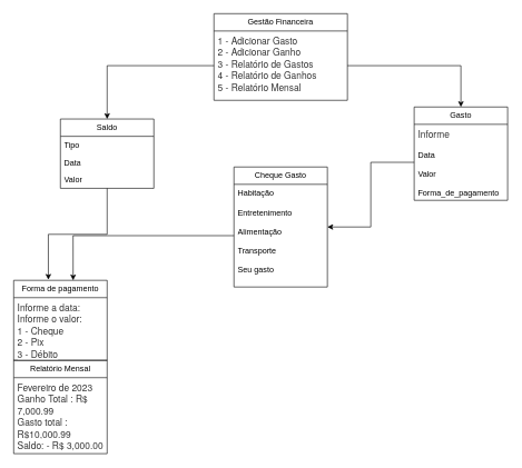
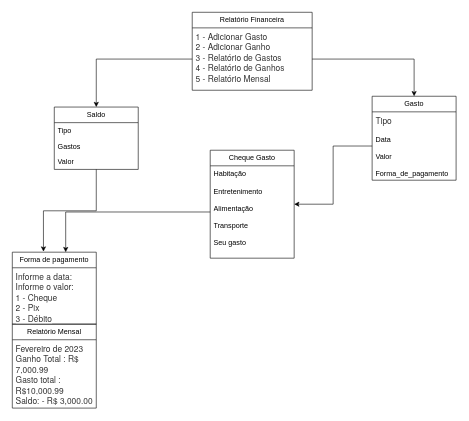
  <mxCell id="0" />
  <mxCell id="1" parent="0" />
- <mxCell id="2" value="Gestão Financeira" style="swimlane;fontStyle=0;childLayout=stackLayout;horizontal=1;startSize=26;fillColor=none;horizontalStack=0;resizeParent=1;resizeParentMax=0;resizeLast=0;collapsible=1;marginBottom=0;whiteSpace=wrap;html=1;" parent="1" vertex="1"><mxGeometry x="320" y="20" width="200" height="130" as="geometry" /></mxCell>
+ <mxCell id="2" value="Relatório Financeira" style="swimlane;fontStyle=0;childLayout=stackLayout;horizontal=1;startSize=26;fillColor=none;horizontalStack=0;resizeParent=1;resizeParentMax=0;resizeLast=0;collapsible=1;marginBottom=0;whiteSpace=wrap;html=1;" parent="1" vertex="1"><mxGeometry x="320" y="20" width="200" height="130" as="geometry" /></mxCell>
  <mxCell id="3" value="&lt;span style=&quot;color: rgb(51, 51, 51); font-family: &amp;quot;Helvetica Neue&amp;quot;, Helvetica, Arial, sans-serif; font-size: 14px; background-color: rgb(255, 255, 255);&quot;&gt;1 - Adicionar Gasto&lt;/span&gt;&lt;br style=&quot;box-sizing: border-box; color: rgb(51, 51, 51); font-family: &amp;quot;Helvetica Neue&amp;quot;, Helvetica, Arial, sans-serif; font-size: 14px; background-color: rgb(255, 255, 255);&quot;&gt;&lt;span style=&quot;color: rgb(51, 51, 51); font-family: &amp;quot;Helvetica Neue&amp;quot;, Helvetica, Arial, sans-serif; font-size: 14px; background-color: rgb(255, 255, 255);&quot;&gt;2 - Adicionar Ganho&lt;/span&gt;&lt;br style=&quot;box-sizing: border-box; color: rgb(51, 51, 51); font-family: &amp;quot;Helvetica Neue&amp;quot;, Helvetica, Arial, sans-serif; font-size: 14px; background-color: rgb(255, 255, 255);&quot;&gt;&lt;span style=&quot;color: rgb(51, 51, 51); font-family: &amp;quot;Helvetica Neue&amp;quot;, Helvetica, Arial, sans-serif; font-size: 14px; background-color: rgb(255, 255, 255);&quot;&gt;3 - Relatório de Gastos&lt;/span&gt;&lt;br style=&quot;box-sizing: border-box; color: rgb(51, 51, 51); font-family: &amp;quot;Helvetica Neue&amp;quot;, Helvetica, Arial, sans-serif; font-size: 14px; background-color: rgb(255, 255, 255);&quot;&gt;&lt;span style=&quot;color: rgb(51, 51, 51); font-family: &amp;quot;Helvetica Neue&amp;quot;, Helvetica, Arial, sans-serif; font-size: 14px; background-color: rgb(255, 255, 255);&quot;&gt;4 - Relatório de Ganhos&lt;/span&gt;&lt;br style=&quot;box-sizing: border-box; color: rgb(51, 51, 51); font-family: &amp;quot;Helvetica Neue&amp;quot;, Helvetica, Arial, sans-serif; font-size: 14px; background-color: rgb(255, 255, 255);&quot;&gt;&lt;span style=&quot;color: rgb(51, 51, 51); font-family: &amp;quot;Helvetica Neue&amp;quot;, Helvetica, Arial, sans-serif; font-size: 14px; background-color: rgb(255, 255, 255);&quot;&gt;5 - Relatório Mensal&lt;/span&gt;" style="text;strokeColor=none;fillColor=none;align=left;verticalAlign=top;spacingLeft=4;spacingRight=4;overflow=hidden;rotatable=0;points=[[0,0.5],[1,0.5]];portConstraint=eastwest;whiteSpace=wrap;html=1;" parent="2" vertex="1"><mxGeometry y="26" width="200" height="104" as="geometry" /></mxCell>
  <mxCell id="4" value="Gasto" style="swimlane;fontStyle=0;childLayout=stackLayout;horizontal=1;startSize=26;fillColor=none;horizontalStack=0;resizeParent=1;resizeParentMax=0;resizeLast=0;collapsible=1;marginBottom=0;whiteSpace=wrap;html=1;" parent="1" vertex="1"><mxGeometry x="620" y="160" width="140" height="140" as="geometry" /></mxCell>
- <mxCell id="5" value="&lt;font face=&quot;Helvetica Neue, Helvetica, Arial, sans-serif&quot; color=&quot;#333333&quot;&gt;&lt;span style=&quot;font-size: 14px; background-color: rgb(255, 255, 255);&quot;&gt;Informe&lt;br&gt;&lt;/span&gt;&lt;/font&gt;&lt;br&gt;Data&lt;br&gt;&lt;br&gt;Valor&lt;br&gt;&lt;br&gt;Forma_de_pagamento" style="text;strokeColor=none;fillColor=none;align=left;verticalAlign=top;spacingLeft=4;spacingRight=4;overflow=hidden;rotatable=0;points=[[0,0.5],[1,0.5]];portConstraint=eastwest;whiteSpace=wrap;html=1;" parent="4" vertex="1"><mxGeometry y="26" width="140" height="114" as="geometry" /></mxCell>
+ <mxCell id="5" value="&lt;font face=&quot;Helvetica Neue, Helvetica, Arial, sans-serif&quot; color=&quot;#333333&quot;&gt;&lt;span style=&quot;font-size: 14px; background-color: rgb(255, 255, 255);&quot;&gt;Tipo&lt;br&gt;&lt;/span&gt;&lt;/font&gt;&lt;br&gt;Data&lt;br&gt;&lt;br&gt;Valor&lt;br&gt;&lt;br&gt;Forma_de_pagamento" style="text;strokeColor=none;fillColor=none;align=left;verticalAlign=top;spacingLeft=4;spacingRight=4;overflow=hidden;rotatable=0;points=[[0,0.5],[1,0.5]];portConstraint=eastwest;whiteSpace=wrap;html=1;" parent="4" vertex="1"><mxGeometry y="26" width="140" height="114" as="geometry" /></mxCell>
  <mxCell id="6" value="Forma de pagamento" style="swimlane;fontStyle=0;childLayout=stackLayout;horizontal=1;startSize=26;fillColor=none;horizontalStack=0;resizeParent=1;resizeParentMax=0;resizeLast=0;collapsible=1;marginBottom=0;whiteSpace=wrap;html=1;" parent="1" vertex="1"><mxGeometry x="20" y="420" width="140" height="120" as="geometry" /></mxCell>
  <mxCell id="7" value="&lt;span style=&quot;color: rgb(51, 51, 51); font-family: &amp;quot;Helvetica Neue&amp;quot;, Helvetica, Arial, sans-serif; font-size: 14px; background-color: rgb(255, 255, 255);&quot;&gt;Informe a data:&lt;/span&gt;&lt;br style=&quot;box-sizing: border-box; color: rgb(51, 51, 51); font-family: &amp;quot;Helvetica Neue&amp;quot;, Helvetica, Arial, sans-serif; font-size: 14px; background-color: rgb(255, 255, 255);&quot;&gt;&lt;span style=&quot;color: rgb(51, 51, 51); font-family: &amp;quot;Helvetica Neue&amp;quot;, Helvetica, Arial, sans-serif; font-size: 14px; background-color: rgb(255, 255, 255);&quot;&gt;Informe o valor:&lt;/span&gt;&lt;br style=&quot;box-sizing: border-box; color: rgb(51, 51, 51); font-family: &amp;quot;Helvetica Neue&amp;quot;, Helvetica, Arial, sans-serif; font-size: 14px; background-color: rgb(255, 255, 255);&quot;&gt;&lt;span style=&quot;color: rgb(51, 51, 51); font-family: &amp;quot;Helvetica Neue&amp;quot;, Helvetica, Arial, sans-serif; font-size: 14px; background-color: rgb(255, 255, 255);&quot;&gt;1 - Cheque&lt;/span&gt;&lt;br style=&quot;box-sizing: border-box; color: rgb(51, 51, 51); font-family: &amp;quot;Helvetica Neue&amp;quot;, Helvetica, Arial, sans-serif; font-size: 14px; background-color: rgb(255, 255, 255);&quot;&gt;&lt;span style=&quot;color: rgb(51, 51, 51); font-family: &amp;quot;Helvetica Neue&amp;quot;, Helvetica, Arial, sans-serif; font-size: 14px; background-color: rgb(255, 255, 255);&quot;&gt;2 - Pix&lt;/span&gt;&lt;br style=&quot;box-sizing: border-box; color: rgb(51, 51, 51); font-family: &amp;quot;Helvetica Neue&amp;quot;, Helvetica, Arial, sans-serif; font-size: 14px; background-color: rgb(255, 255, 255);&quot;&gt;&lt;span style=&quot;color: rgb(51, 51, 51); font-family: &amp;quot;Helvetica Neue&amp;quot;, Helvetica, Arial, sans-serif; font-size: 14px; background-color: rgb(255, 255, 255);&quot;&gt;3 - Débito&lt;/span&gt;" style="text;strokeColor=none;fillColor=none;align=left;verticalAlign=top;spacingLeft=4;spacingRight=4;overflow=hidden;rotatable=0;points=[[0,0.5],[1,0.5]];portConstraint=eastwest;whiteSpace=wrap;html=1;" parent="6" vertex="1"><mxGeometry y="26" width="140" height="94" as="geometry" /></mxCell>
  <mxCell id="8" value="Relatório Mensal" style="swimlane;fontStyle=0;childLayout=stackLayout;horizontal=1;startSize=26;fillColor=none;horizontalStack=0;resizeParent=1;resizeParentMax=0;resizeLast=0;collapsible=1;marginBottom=0;whiteSpace=wrap;html=1;" parent="1" vertex="1"><mxGeometry x="20" y="540" width="140" height="140" as="geometry" /></mxCell>
  <mxCell id="9" value="&lt;span style=&quot;color: rgb(51, 51, 51); font-family: &amp;quot;Helvetica Neue&amp;quot;, Helvetica, Arial, sans-serif; font-size: 14px; background-color: rgb(255, 255, 255);&quot;&gt;Fevereiro de 2023&lt;/span&gt;&lt;br style=&quot;box-sizing: border-box; color: rgb(51, 51, 51); font-family: &amp;quot;Helvetica Neue&amp;quot;, Helvetica, Arial, sans-serif; font-size: 14px; background-color: rgb(255, 255, 255);&quot;&gt;&lt;span style=&quot;color: rgb(51, 51, 51); font-family: &amp;quot;Helvetica Neue&amp;quot;, Helvetica, Arial, sans-serif; font-size: 14px; background-color: rgb(255, 255, 255);&quot;&gt;Ganho Total : R$ 7,000.99&lt;/span&gt;&lt;br style=&quot;box-sizing: border-box; color: rgb(51, 51, 51); font-family: &amp;quot;Helvetica Neue&amp;quot;, Helvetica, Arial, sans-serif; font-size: 14px; background-color: rgb(255, 255, 255);&quot;&gt;&lt;span style=&quot;color: rgb(51, 51, 51); font-family: &amp;quot;Helvetica Neue&amp;quot;, Helvetica, Arial, sans-serif; font-size: 14px; background-color: rgb(255, 255, 255);&quot;&gt;Gasto total : R$10,000.99&lt;/span&gt;&lt;br style=&quot;box-sizing: border-box; color: rgb(51, 51, 51); font-family: &amp;quot;Helvetica Neue&amp;quot;, Helvetica, Arial, sans-serif; font-size: 14px; background-color: rgb(255, 255, 255);&quot;&gt;&lt;span style=&quot;color: rgb(51, 51, 51); font-family: &amp;quot;Helvetica Neue&amp;quot;, Helvetica, Arial, sans-serif; font-size: 14px; background-color: rgb(255, 255, 255);&quot;&gt;Saldo: - R$ 3,000.00&lt;/span&gt;" style="text;strokeColor=none;fillColor=none;align=left;verticalAlign=top;spacingLeft=4;spacingRight=4;overflow=hidden;rotatable=0;points=[[0,0.5],[1,0.5]];portConstraint=eastwest;whiteSpace=wrap;html=1;" parent="8" vertex="1"><mxGeometry y="26" width="140" height="114" as="geometry" /></mxCell>
  <mxCell id="10" style="edgeStyle=orthogonalEdgeStyle;rounded=0;orthogonalLoop=1;jettySize=auto;html=1;entryX=0.371;entryY=-0.008;entryDx=0;entryDy=0;entryPerimeter=0;" edge="1" parent="1" source="11" target="6"><mxGeometry relative="1" as="geometry" /></mxCell>
  <mxCell id="11" value="Saldo" style="swimlane;fontStyle=0;childLayout=stackLayout;horizontal=1;startSize=26;fillColor=none;horizontalStack=0;resizeParent=1;resizeParentMax=0;resizeLast=0;collapsible=1;marginBottom=0;whiteSpace=wrap;html=1;" parent="1" vertex="1"><mxGeometry x="90" y="178" width="140" height="104" as="geometry" /></mxCell>
  <mxCell id="12" value="Tipo" style="text;strokeColor=none;fillColor=none;align=left;verticalAlign=top;spacingLeft=4;spacingRight=4;overflow=hidden;rotatable=0;points=[[0,0.5],[1,0.5]];portConstraint=eastwest;whiteSpace=wrap;html=1;" parent="11" vertex="1"><mxGeometry y="26" width="140" height="26" as="geometry" /></mxCell>
- <mxCell id="13" value="Data" style="text;strokeColor=none;fillColor=none;align=left;verticalAlign=top;spacingLeft=4;spacingRight=4;overflow=hidden;rotatable=0;points=[[0,0.5],[1,0.5]];portConstraint=eastwest;whiteSpace=wrap;html=1;" parent="11" vertex="1"><mxGeometry y="52" width="140" height="26" as="geometry" /></mxCell>
+ <mxCell id="13" value="Gastos" style="text;strokeColor=none;fillColor=none;align=left;verticalAlign=top;spacingLeft=4;spacingRight=4;overflow=hidden;rotatable=0;points=[[0,0.5],[1,0.5]];portConstraint=eastwest;whiteSpace=wrap;html=1;" parent="11" vertex="1"><mxGeometry y="52" width="140" height="26" as="geometry" /></mxCell>
  <mxCell id="14" value="Valor" style="text;strokeColor=none;fillColor=none;align=left;verticalAlign=top;spacingLeft=4;spacingRight=4;overflow=hidden;rotatable=0;points=[[0,0.5],[1,0.5]];portConstraint=eastwest;whiteSpace=wrap;html=1;" parent="11" vertex="1"><mxGeometry y="78" width="140" height="26" as="geometry" /></mxCell>
  <mxCell id="15" value="Cheque Gasto" style="swimlane;fontStyle=0;childLayout=stackLayout;horizontal=1;startSize=26;fillColor=none;horizontalStack=0;resizeParent=1;resizeParentMax=0;resizeLast=0;collapsible=1;marginBottom=0;whiteSpace=wrap;html=1;" parent="1" vertex="1"><mxGeometry x="350" y="250" width="140" height="180" as="geometry" /></mxCell>
  <mxCell id="16" value="Habitação&lt;br&gt;&lt;br&gt;Entretenimento&lt;br&gt;&lt;br&gt;Alimentação&lt;br&gt;&lt;br&gt;Transporte&amp;nbsp;&lt;br&gt;&lt;br&gt;Seu gasto&lt;br&gt;" style="text;strokeColor=none;fillColor=none;align=left;verticalAlign=top;spacingLeft=4;spacingRight=4;overflow=hidden;rotatable=0;points=[[0,0.5],[1,0.5]];portConstraint=eastwest;whiteSpace=wrap;html=1;" parent="15" vertex="1"><mxGeometry y="26" width="140" height="154" as="geometry" /></mxCell>
  <mxCell id="17" style="edgeStyle=orthogonalEdgeStyle;rounded=0;orthogonalLoop=1;jettySize=auto;html=1;entryX=0.5;entryY=0;entryDx=0;entryDy=0;" edge="1" parent="1" source="3" target="11"><mxGeometry relative="1" as="geometry" /></mxCell>
  <mxCell id="18" style="edgeStyle=orthogonalEdgeStyle;rounded=0;orthogonalLoop=1;jettySize=auto;html=1;" edge="1" parent="1" source="3" target="4"><mxGeometry relative="1" as="geometry" /></mxCell>
  <mxCell id="19" style="edgeStyle=orthogonalEdgeStyle;rounded=0;orthogonalLoop=1;jettySize=auto;html=1;" edge="1" parent="1" source="5" target="15"><mxGeometry relative="1" as="geometry" /></mxCell>
  <mxCell id="20" style="edgeStyle=orthogonalEdgeStyle;rounded=0;orthogonalLoop=1;jettySize=auto;html=1;entryX=0.636;entryY=0;entryDx=0;entryDy=0;entryPerimeter=0;" edge="1" parent="1" source="16" target="6"><mxGeometry relative="1" as="geometry" /></mxCell>
